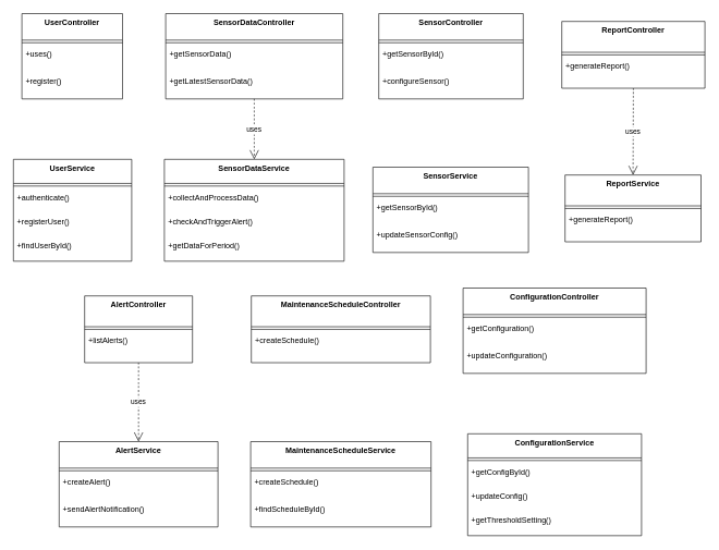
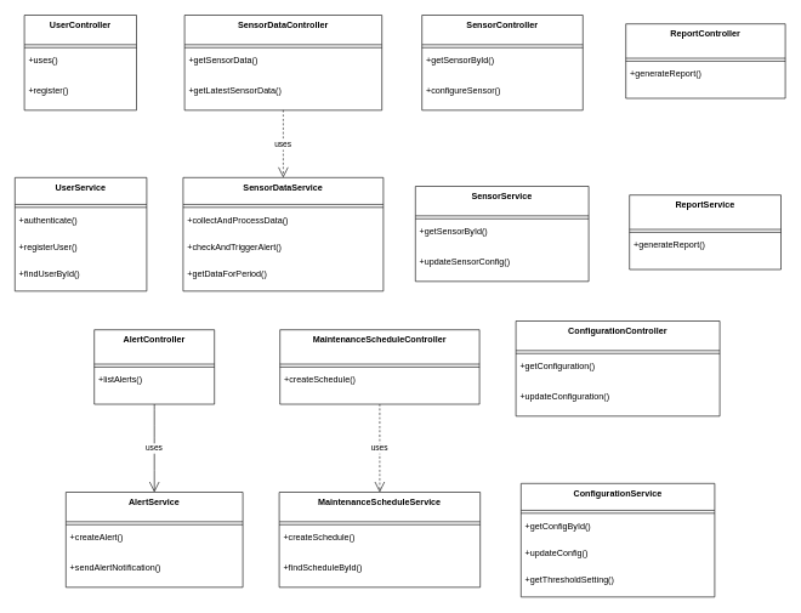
  <mxCell id="0" />
  <mxCell id="1" parent="0" />
  <mxCell id="2" value="UserController" style="swimlane;fontStyle=1;align=center;verticalAlign=top;childLayout=stackLayout;horizontal=1;startSize=40.571;horizontalStack=0;resizeParent=1;resizeParentMax=0;resizeLast=0;collapsible=0;marginBottom=0;" vertex="1" parent="1"><mxGeometry x="33" y="20" width="154" height="130.571" as="geometry" /></mxCell>
  <mxCell id="3" style="line;strokeWidth=1;fillColor=none;align=left;verticalAlign=middle;spacingTop=-1;spacingLeft=3;spacingRight=3;rotatable=0;labelPosition=right;points=[];portConstraint=eastwest;strokeColor=inherit;" vertex="1" parent="2"><mxGeometry y="40.571" width="154" height="8" as="geometry" /></mxCell>
  <mxCell id="4" value="+uses()" style="text;strokeColor=none;fillColor=none;align=left;verticalAlign=top;spacingLeft=4;spacingRight=4;overflow=hidden;rotatable=0;points=[[0,0.5],[1,0.5]];portConstraint=eastwest;" vertex="1" parent="2"><mxGeometry y="48.571" width="154" height="41" as="geometry" /></mxCell>
  <mxCell id="5" value="+register()" style="text;strokeColor=none;fillColor=none;align=left;verticalAlign=top;spacingLeft=4;spacingRight=4;overflow=hidden;rotatable=0;points=[[0,0.5],[1,0.5]];portConstraint=eastwest;" vertex="1" parent="2"><mxGeometry y="89.571" width="154" height="41" as="geometry" /></mxCell>
  <mxCell id="6" value="SensorDataController" style="swimlane;fontStyle=1;align=center;verticalAlign=top;childLayout=stackLayout;horizontal=1;startSize=40.571;horizontalStack=0;resizeParent=1;resizeParentMax=0;resizeLast=0;collapsible=0;marginBottom=0;" vertex="1" parent="1"><mxGeometry x="253" y="20" width="271" height="130.571" as="geometry" /></mxCell>
  <mxCell id="7" style="line;strokeWidth=1;fillColor=none;align=left;verticalAlign=middle;spacingTop=-1;spacingLeft=3;spacingRight=3;rotatable=0;labelPosition=right;points=[];portConstraint=eastwest;strokeColor=inherit;" vertex="1" parent="6"><mxGeometry y="40.571" width="271" height="8" as="geometry" /></mxCell>
  <mxCell id="8" value="+getSensorData()" style="text;strokeColor=none;fillColor=none;align=left;verticalAlign=top;spacingLeft=4;spacingRight=4;overflow=hidden;rotatable=0;points=[[0,0.5],[1,0.5]];portConstraint=eastwest;" vertex="1" parent="6"><mxGeometry y="48.571" width="271" height="41" as="geometry" /></mxCell>
  <mxCell id="9" value="+getLatestSensorData()" style="text;strokeColor=none;fillColor=none;align=left;verticalAlign=top;spacingLeft=4;spacingRight=4;overflow=hidden;rotatable=0;points=[[0,0.5],[1,0.5]];portConstraint=eastwest;" vertex="1" parent="6"><mxGeometry y="89.571" width="271" height="41" as="geometry" /></mxCell>
  <mxCell id="10" value="SensorController" style="swimlane;fontStyle=1;align=center;verticalAlign=top;childLayout=stackLayout;horizontal=1;startSize=40.571;horizontalStack=0;resizeParent=1;resizeParentMax=0;resizeLast=0;collapsible=0;marginBottom=0;" vertex="1" parent="1"><mxGeometry x="579" y="20" width="221" height="130.571" as="geometry" /></mxCell>
  <mxCell id="11" style="line;strokeWidth=1;fillColor=none;align=left;verticalAlign=middle;spacingTop=-1;spacingLeft=3;spacingRight=3;rotatable=0;labelPosition=right;points=[];portConstraint=eastwest;strokeColor=inherit;" vertex="1" parent="10"><mxGeometry y="40.571" width="221" height="8" as="geometry" /></mxCell>
  <mxCell id="12" value="+getSensorById()" style="text;strokeColor=none;fillColor=none;align=left;verticalAlign=top;spacingLeft=4;spacingRight=4;overflow=hidden;rotatable=0;points=[[0,0.5],[1,0.5]];portConstraint=eastwest;" vertex="1" parent="10"><mxGeometry y="48.571" width="221" height="41" as="geometry" /></mxCell>
  <mxCell id="13" value="+configureSensor()" style="text;strokeColor=none;fillColor=none;align=left;verticalAlign=top;spacingLeft=4;spacingRight=4;overflow=hidden;rotatable=0;points=[[0,0.5],[1,0.5]];portConstraint=eastwest;" vertex="1" parent="10"><mxGeometry y="89.571" width="221" height="41" as="geometry" /></mxCell>
  <mxCell id="14" value="ReportController" style="swimlane;fontStyle=1;align=center;verticalAlign=top;childLayout=stackLayout;horizontal=1;startSize=47.2;horizontalStack=0;resizeParent=1;resizeParentMax=0;resizeLast=0;collapsible=0;marginBottom=0;" vertex="1" parent="1"><mxGeometry x="859" y="32" width="219" height="102.2" as="geometry" /></mxCell>
  <mxCell id="15" style="line;strokeWidth=1;fillColor=none;align=left;verticalAlign=middle;spacingTop=-1;spacingLeft=3;spacingRight=3;rotatable=0;labelPosition=right;points=[];portConstraint=eastwest;strokeColor=inherit;" vertex="1" parent="14"><mxGeometry y="47.2" width="219" height="8" as="geometry" /></mxCell>
  <mxCell id="16" value="+generateReport()" style="text;strokeColor=none;fillColor=none;align=left;verticalAlign=top;spacingLeft=4;spacingRight=4;overflow=hidden;rotatable=0;points=[[0,0.5],[1,0.5]];portConstraint=eastwest;" vertex="1" parent="14"><mxGeometry y="55.2" width="219" height="47" as="geometry" /></mxCell>
  <mxCell id="17" value="AlertController" style="swimlane;fontStyle=1;align=center;verticalAlign=top;childLayout=stackLayout;horizontal=1;startSize=47.2;horizontalStack=0;resizeParent=1;resizeParentMax=0;resizeLast=0;collapsible=0;marginBottom=0;" vertex="1" parent="1"><mxGeometry x="129" y="452" width="165" height="102.2" as="geometry" /></mxCell>
  <mxCell id="18" style="line;strokeWidth=1;fillColor=none;align=left;verticalAlign=middle;spacingTop=-1;spacingLeft=3;spacingRight=3;rotatable=0;labelPosition=right;points=[];portConstraint=eastwest;strokeColor=inherit;" vertex="1" parent="17"><mxGeometry y="47.2" width="165" height="8" as="geometry" /></mxCell>
  <mxCell id="19" value="+listAlerts()" style="text;strokeColor=none;fillColor=none;align=left;verticalAlign=top;spacingLeft=4;spacingRight=4;overflow=hidden;rotatable=0;points=[[0,0.5],[1,0.5]];portConstraint=eastwest;" vertex="1" parent="17"><mxGeometry y="55.2" width="165" height="47" as="geometry" /></mxCell>
  <mxCell id="20" value="MaintenanceScheduleController" style="swimlane;fontStyle=1;align=center;verticalAlign=top;childLayout=stackLayout;horizontal=1;startSize=47.2;horizontalStack=0;resizeParent=1;resizeParentMax=0;resizeLast=0;collapsible=0;marginBottom=0;" vertex="1" parent="1"><mxGeometry x="384" y="452" width="274" height="102.2" as="geometry" /></mxCell>
  <mxCell id="21" style="line;strokeWidth=1;fillColor=none;align=left;verticalAlign=middle;spacingTop=-1;spacingLeft=3;spacingRight=3;rotatable=0;labelPosition=right;points=[];portConstraint=eastwest;strokeColor=inherit;" vertex="1" parent="20"><mxGeometry y="47.2" width="274" height="8" as="geometry" /></mxCell>
  <mxCell id="22" value="+createSchedule()" style="text;strokeColor=none;fillColor=none;align=left;verticalAlign=top;spacingLeft=4;spacingRight=4;overflow=hidden;rotatable=0;points=[[0,0.5],[1,0.5]];portConstraint=eastwest;" vertex="1" parent="20"><mxGeometry y="55.2" width="274" height="47" as="geometry" /></mxCell>
  <mxCell id="23" value="ConfigurationController" style="swimlane;fontStyle=1;align=center;verticalAlign=top;childLayout=stackLayout;horizontal=1;startSize=40.571;horizontalStack=0;resizeParent=1;resizeParentMax=0;resizeLast=0;collapsible=0;marginBottom=0;" vertex="1" parent="1"><mxGeometry x="708" y="440" width="280" height="130.571" as="geometry" /></mxCell>
  <mxCell id="24" style="line;strokeWidth=1;fillColor=none;align=left;verticalAlign=middle;spacingTop=-1;spacingLeft=3;spacingRight=3;rotatable=0;labelPosition=right;points=[];portConstraint=eastwest;strokeColor=inherit;" vertex="1" parent="23"><mxGeometry y="40.571" width="280" height="8" as="geometry" /></mxCell>
  <mxCell id="25" value="+getConfiguration()" style="text;strokeColor=none;fillColor=none;align=left;verticalAlign=top;spacingLeft=4;spacingRight=4;overflow=hidden;rotatable=0;points=[[0,0.5],[1,0.5]];portConstraint=eastwest;" vertex="1" parent="23"><mxGeometry y="48.571" width="280" height="41" as="geometry" /></mxCell>
  <mxCell id="26" value="+updateConfiguration()" style="text;strokeColor=none;fillColor=none;align=left;verticalAlign=top;spacingLeft=4;spacingRight=4;overflow=hidden;rotatable=0;points=[[0,0.5],[1,0.5]];portConstraint=eastwest;" vertex="1" parent="23"><mxGeometry y="89.571" width="280" height="41" as="geometry" /></mxCell>
  <mxCell id="27" value="UserService" style="swimlane;fontStyle=1;align=center;verticalAlign=top;childLayout=stackLayout;horizontal=1;startSize=36.889;horizontalStack=0;resizeParent=1;resizeParentMax=0;resizeLast=0;collapsible=0;marginBottom=0;" vertex="1" parent="1"><mxGeometry x="20" y="243" width="181" height="155.889" as="geometry" /></mxCell>
  <mxCell id="28" style="line;strokeWidth=1;fillColor=none;align=left;verticalAlign=middle;spacingTop=-1;spacingLeft=3;spacingRight=3;rotatable=0;labelPosition=right;points=[];portConstraint=eastwest;strokeColor=inherit;" vertex="1" parent="27"><mxGeometry y="36.889" width="181" height="8" as="geometry" /></mxCell>
  <mxCell id="29" value="+authenticate()" style="text;strokeColor=none;fillColor=none;align=left;verticalAlign=top;spacingLeft=4;spacingRight=4;overflow=hidden;rotatable=0;points=[[0,0.5],[1,0.5]];portConstraint=eastwest;" vertex="1" parent="27"><mxGeometry y="44.889" width="181" height="37" as="geometry" /></mxCell>
  <mxCell id="30" value="+registerUser()" style="text;strokeColor=none;fillColor=none;align=left;verticalAlign=top;spacingLeft=4;spacingRight=4;overflow=hidden;rotatable=0;points=[[0,0.5],[1,0.5]];portConstraint=eastwest;" vertex="1" parent="27"><mxGeometry y="81.889" width="181" height="37" as="geometry" /></mxCell>
  <mxCell id="31" value="+findUserById()" style="text;strokeColor=none;fillColor=none;align=left;verticalAlign=top;spacingLeft=4;spacingRight=4;overflow=hidden;rotatable=0;points=[[0,0.5],[1,0.5]];portConstraint=eastwest;" vertex="1" parent="27"><mxGeometry y="118.889" width="181" height="37" as="geometry" /></mxCell>
  <mxCell id="32" value="SensorDataService" style="swimlane;fontStyle=1;align=center;verticalAlign=top;childLayout=stackLayout;horizontal=1;startSize=36.889;horizontalStack=0;resizeParent=1;resizeParentMax=0;resizeLast=0;collapsible=0;marginBottom=0;" vertex="1" parent="1"><mxGeometry x="251" y="243" width="275" height="155.889" as="geometry" /></mxCell>
  <mxCell id="33" style="line;strokeWidth=1;fillColor=none;align=left;verticalAlign=middle;spacingTop=-1;spacingLeft=3;spacingRight=3;rotatable=0;labelPosition=right;points=[];portConstraint=eastwest;strokeColor=inherit;" vertex="1" parent="32"><mxGeometry y="36.889" width="275" height="8" as="geometry" /></mxCell>
  <mxCell id="34" value="+collectAndProcessData()" style="text;strokeColor=none;fillColor=none;align=left;verticalAlign=top;spacingLeft=4;spacingRight=4;overflow=hidden;rotatable=0;points=[[0,0.5],[1,0.5]];portConstraint=eastwest;" vertex="1" parent="32"><mxGeometry y="44.889" width="275" height="37" as="geometry" /></mxCell>
  <mxCell id="35" value="+checkAndTriggerAlert()" style="text;strokeColor=none;fillColor=none;align=left;verticalAlign=top;spacingLeft=4;spacingRight=4;overflow=hidden;rotatable=0;points=[[0,0.5],[1,0.5]];portConstraint=eastwest;" vertex="1" parent="32"><mxGeometry y="81.889" width="275" height="37" as="geometry" /></mxCell>
  <mxCell id="36" value="+getDataForPeriod()" style="text;strokeColor=none;fillColor=none;align=left;verticalAlign=top;spacingLeft=4;spacingRight=4;overflow=hidden;rotatable=0;points=[[0,0.5],[1,0.5]];portConstraint=eastwest;" vertex="1" parent="32"><mxGeometry y="118.889" width="275" height="37" as="geometry" /></mxCell>
  <mxCell id="37" value="SensorService" style="swimlane;fontStyle=1;align=center;verticalAlign=top;childLayout=stackLayout;horizontal=1;startSize=40.571;horizontalStack=0;resizeParent=1;resizeParentMax=0;resizeLast=0;collapsible=0;marginBottom=0;" vertex="1" parent="1"><mxGeometry x="570" y="255" width="238" height="130.571" as="geometry" /></mxCell>
  <mxCell id="38" style="line;strokeWidth=1;fillColor=none;align=left;verticalAlign=middle;spacingTop=-1;spacingLeft=3;spacingRight=3;rotatable=0;labelPosition=right;points=[];portConstraint=eastwest;strokeColor=inherit;" vertex="1" parent="37"><mxGeometry y="40.571" width="238" height="8" as="geometry" /></mxCell>
  <mxCell id="39" value="+getSensorById()" style="text;strokeColor=none;fillColor=none;align=left;verticalAlign=top;spacingLeft=4;spacingRight=4;overflow=hidden;rotatable=0;points=[[0,0.5],[1,0.5]];portConstraint=eastwest;" vertex="1" parent="37"><mxGeometry y="48.571" width="238" height="41" as="geometry" /></mxCell>
  <mxCell id="40" value="+updateSensorConfig()" style="text;strokeColor=none;fillColor=none;align=left;verticalAlign=top;spacingLeft=4;spacingRight=4;overflow=hidden;rotatable=0;points=[[0,0.5],[1,0.5]];portConstraint=eastwest;" vertex="1" parent="37"><mxGeometry y="89.571" width="238" height="41" as="geometry" /></mxCell>
  <mxCell id="41" value="ReportService" style="swimlane;fontStyle=1;align=center;verticalAlign=top;childLayout=stackLayout;horizontal=1;startSize=47.2;horizontalStack=0;resizeParent=1;resizeParentMax=0;resizeLast=0;collapsible=0;marginBottom=0;" vertex="1" parent="1"><mxGeometry x="864" y="267" width="208" height="102.2" as="geometry" /></mxCell>
  <mxCell id="42" style="line;strokeWidth=1;fillColor=none;align=left;verticalAlign=middle;spacingTop=-1;spacingLeft=3;spacingRight=3;rotatable=0;labelPosition=right;points=[];portConstraint=eastwest;strokeColor=inherit;" vertex="1" parent="41"><mxGeometry y="47.2" width="208" height="8" as="geometry" /></mxCell>
  <mxCell id="43" value="+generateReport()" style="text;strokeColor=none;fillColor=none;align=left;verticalAlign=top;spacingLeft=4;spacingRight=4;overflow=hidden;rotatable=0;points=[[0,0.5],[1,0.5]];portConstraint=eastwest;" vertex="1" parent="41"><mxGeometry y="55.2" width="208" height="47" as="geometry" /></mxCell>
  <mxCell id="44" value="AlertService" style="swimlane;fontStyle=1;align=center;verticalAlign=top;childLayout=stackLayout;horizontal=1;startSize=40.571;horizontalStack=0;resizeParent=1;resizeParentMax=0;resizeLast=0;collapsible=0;marginBottom=0;" vertex="1" parent="1"><mxGeometry x="90" y="675" width="243" height="130.571" as="geometry" /></mxCell>
  <mxCell id="45" style="line;strokeWidth=1;fillColor=none;align=left;verticalAlign=middle;spacingTop=-1;spacingLeft=3;spacingRight=3;rotatable=0;labelPosition=right;points=[];portConstraint=eastwest;strokeColor=inherit;" vertex="1" parent="44"><mxGeometry y="40.571" width="243" height="8" as="geometry" /></mxCell>
  <mxCell id="46" value="+createAlert()" style="text;strokeColor=none;fillColor=none;align=left;verticalAlign=top;spacingLeft=4;spacingRight=4;overflow=hidden;rotatable=0;points=[[0,0.5],[1,0.5]];portConstraint=eastwest;" vertex="1" parent="44"><mxGeometry y="48.571" width="243" height="41" as="geometry" /></mxCell>
  <mxCell id="47" value="+sendAlertNotification()" style="text;strokeColor=none;fillColor=none;align=left;verticalAlign=top;spacingLeft=4;spacingRight=4;overflow=hidden;rotatable=0;points=[[0,0.5],[1,0.5]];portConstraint=eastwest;" vertex="1" parent="44"><mxGeometry y="89.571" width="243" height="41" as="geometry" /></mxCell>
  <mxCell id="48" value="MaintenanceScheduleService" style="swimlane;fontStyle=1;align=center;verticalAlign=top;childLayout=stackLayout;horizontal=1;startSize=40.571;horizontalStack=0;resizeParent=1;resizeParentMax=0;resizeLast=0;collapsible=0;marginBottom=0;" vertex="1" parent="1"><mxGeometry x="383" y="675" width="276" height="130.571" as="geometry" /></mxCell>
  <mxCell id="49" style="line;strokeWidth=1;fillColor=none;align=left;verticalAlign=middle;spacingTop=-1;spacingLeft=3;spacingRight=3;rotatable=0;labelPosition=right;points=[];portConstraint=eastwest;strokeColor=inherit;" vertex="1" parent="48"><mxGeometry y="40.571" width="276" height="8" as="geometry" /></mxCell>
  <mxCell id="50" value="+createSchedule()" style="text;strokeColor=none;fillColor=none;align=left;verticalAlign=top;spacingLeft=4;spacingRight=4;overflow=hidden;rotatable=0;points=[[0,0.5],[1,0.5]];portConstraint=eastwest;" vertex="1" parent="48"><mxGeometry y="48.571" width="276" height="41" as="geometry" /></mxCell>
  <mxCell id="51" value="+findScheduleById()" style="text;strokeColor=none;fillColor=none;align=left;verticalAlign=top;spacingLeft=4;spacingRight=4;overflow=hidden;rotatable=0;points=[[0,0.5],[1,0.5]];portConstraint=eastwest;" vertex="1" parent="48"><mxGeometry y="89.571" width="276" height="41" as="geometry" /></mxCell>
  <mxCell id="52" value="ConfigurationService" style="swimlane;fontStyle=1;align=center;verticalAlign=top;childLayout=stackLayout;horizontal=1;startSize=36.889;horizontalStack=0;resizeParent=1;resizeParentMax=0;resizeLast=0;collapsible=0;marginBottom=0;" vertex="1" parent="1"><mxGeometry x="715" y="663" width="266" height="155.889" as="geometry" /></mxCell>
  <mxCell id="53" style="line;strokeWidth=1;fillColor=none;align=left;verticalAlign=middle;spacingTop=-1;spacingLeft=3;spacingRight=3;rotatable=0;labelPosition=right;points=[];portConstraint=eastwest;strokeColor=inherit;" vertex="1" parent="52"><mxGeometry y="36.889" width="266" height="8" as="geometry" /></mxCell>
  <mxCell id="54" value="+getConfigById()" style="text;strokeColor=none;fillColor=none;align=left;verticalAlign=top;spacingLeft=4;spacingRight=4;overflow=hidden;rotatable=0;points=[[0,0.5],[1,0.5]];portConstraint=eastwest;" vertex="1" parent="52"><mxGeometry y="44.889" width="266" height="37" as="geometry" /></mxCell>
  <mxCell id="55" value="+updateConfig()" style="text;strokeColor=none;fillColor=none;align=left;verticalAlign=top;spacingLeft=4;spacingRight=4;overflow=hidden;rotatable=0;points=[[0,0.5],[1,0.5]];portConstraint=eastwest;" vertex="1" parent="52"><mxGeometry y="81.889" width="266" height="37" as="geometry" /></mxCell>
  <mxCell id="56" value="+getThresholdSetting()" style="text;strokeColor=none;fillColor=none;align=left;verticalAlign=top;spacingLeft=4;spacingRight=4;overflow=hidden;rotatable=0;points=[[0,0.5],[1,0.5]];portConstraint=eastwest;" vertex="1" parent="52"><mxGeometry y="118.889" width="266" height="37" as="geometry" /></mxCell>
  <mxCell id="57" value="uses" style="curved=1;dashed=1;startArrow=none;endArrow=open;endSize=12;exitX=0.5;exitY=1;entryX=0.5;entryY=0;rounded=0;" edge="1" parent="1" source="6" target="32"><mxGeometry relative="1" as="geometry"><Array as="points" /></mxGeometry></mxCell>
- <mxCell id="58" value="uses" style="curved=1;dashed=1;startArrow=none;endArrow=open;endSize=12;exitX=0.5;exitY=1;entryX=0.5;entryY=0;rounded=0;" edge="1" parent="1" source="14" target="41"><mxGeometry relative="1" as="geometry"><Array as="points" /></mxGeometry></mxCell>
- <mxCell id="59" value="uses" style="curved=1;dashed=1;startArrow=none;endArrow=open;endSize=12;exitX=0.5;exitY=1;entryX=0.5;entryY=0;rounded=0;" edge="1" parent="1" source="17" target="44"><mxGeometry relative="1" as="geometry"><Array as="points" /></mxGeometry></mxCell>
+ <mxCell id="59" value="uses" style="curved=1;dashed=0;startArrow=none;endArrow=open;endSize=12;exitX=0.5;exitY=1;entryX=0.5;entryY=0;rounded=0;" edge="1" parent="1" source="17" target="44"><mxGeometry relative="1" as="geometry"><Array as="points" /></mxGeometry></mxCell>
+ <mxCell id="60" value="uses" style="curved=1;dashed=1;startArrow=none;endArrow=open;endSize=12;exitX=0.5;exitY=1;entryX=0.5;entryY=0;rounded=0;" edge="1" parent="1" source="20" target="48"><mxGeometry relative="1" as="geometry"><Array as="points" /></mxGeometry></mxCell>
